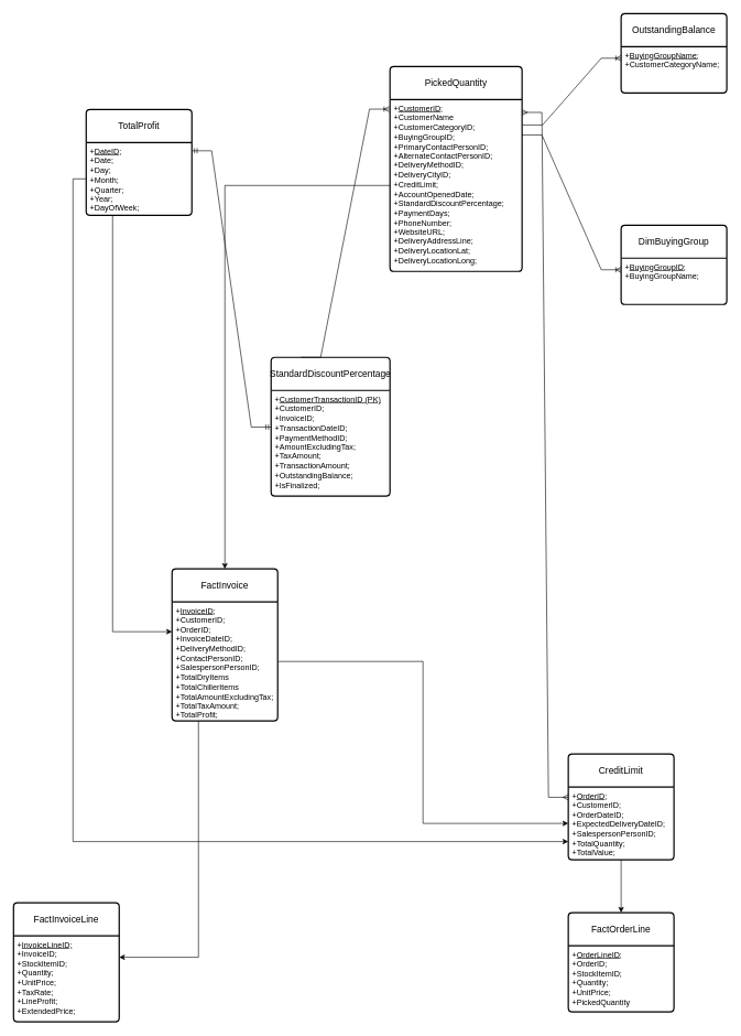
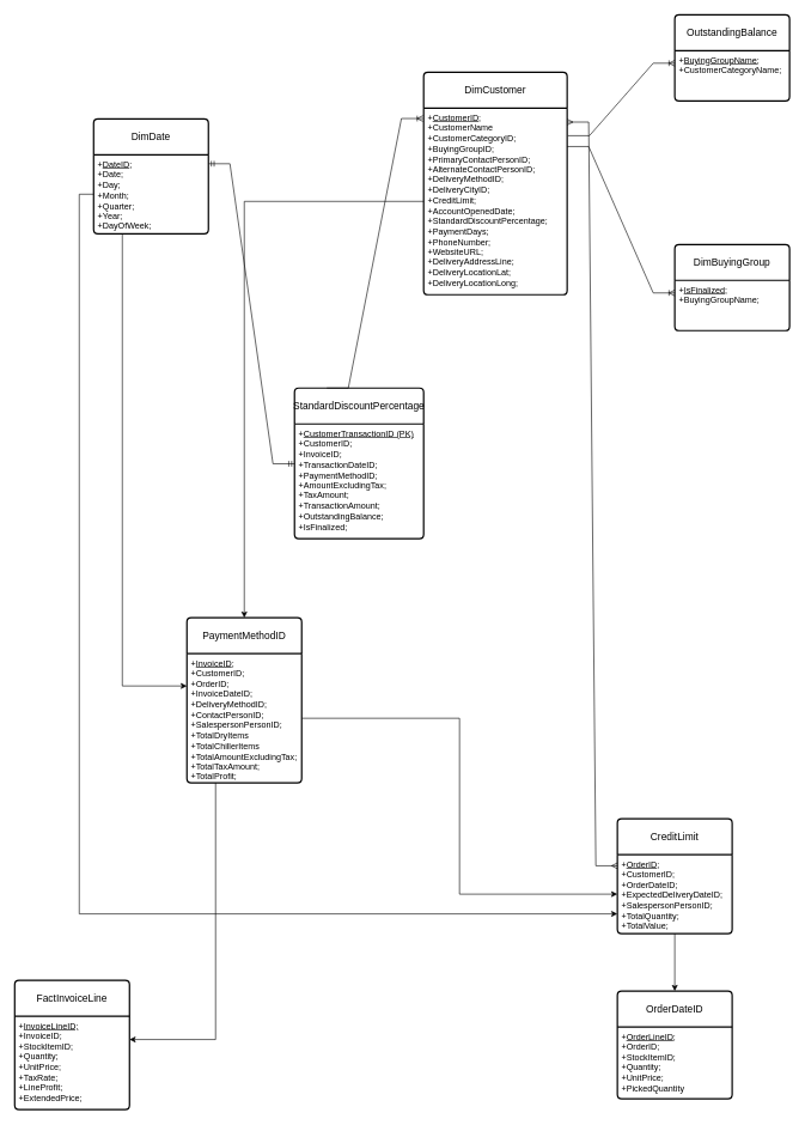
  <mxCell id="0" />
  <mxCell id="1" parent="0" />
  <mxCell id="2" value="DimBuyingGroup" style="swimlane;childLayout=stackLayout;horizontal=1;startSize=50;horizontalStack=0;rounded=1;fontSize=14;fontStyle=0;strokeWidth=2;resizeParent=0;resizeLast=1;shadow=0;dashed=0;align=center;arcSize=4;whiteSpace=wrap;html=1;" vertex="1" parent="1"><mxGeometry x="940" y="340" width="160" height="120" as="geometry" /></mxCell>
- <mxCell id="3" value="+&lt;span style=&quot;background-color: transparent;&quot;&gt;&lt;u&gt;BuyingGroupID&lt;/u&gt;;&lt;/span&gt;&lt;div&gt;+BuyingGroupName;&lt;/div&gt;" style="align=left;strokeColor=none;fillColor=none;spacingLeft=4;spacingRight=4;fontSize=12;verticalAlign=top;resizable=0;rotatable=0;part=1;html=1;whiteSpace=wrap;" vertex="1" parent="2"><mxGeometry y="50" width="160" height="70" as="geometry" /></mxCell>
+ <mxCell id="3" value="+&lt;span style=&quot;background-color: transparent;&quot;&gt;&lt;u&gt;IsFinalized&lt;/u&gt;;&lt;/span&gt;&lt;div&gt;+BuyingGroupName;&lt;/div&gt;" style="align=left;strokeColor=none;fillColor=none;spacingLeft=4;spacingRight=4;fontSize=12;verticalAlign=top;resizable=0;rotatable=0;part=1;html=1;whiteSpace=wrap;" vertex="1" parent="2"><mxGeometry y="50" width="160" height="70" as="geometry" /></mxCell>
  <mxCell id="4" value="OutstandingBalance" style="swimlane;childLayout=stackLayout;horizontal=1;startSize=50;horizontalStack=0;rounded=1;fontSize=14;fontStyle=0;strokeWidth=2;resizeParent=0;resizeLast=1;shadow=0;dashed=0;align=center;arcSize=4;whiteSpace=wrap;html=1;" vertex="1" parent="1"><mxGeometry x="940" y="20" width="160" height="120" as="geometry" /></mxCell>
  <mxCell id="5" value="+&lt;span style=&quot;text-decoration-line: underline; background-color: transparent;&quot;&gt;BuyingGroupName;&lt;/span&gt;&lt;div&gt;+CustomerCategoryName;&lt;/div&gt;" style="align=left;strokeColor=none;fillColor=none;spacingLeft=4;spacingRight=4;fontSize=12;verticalAlign=top;resizable=0;rotatable=0;part=1;html=1;whiteSpace=wrap;" vertex="1" parent="4"><mxGeometry y="50" width="160" height="70" as="geometry" /></mxCell>
- <mxCell id="6" value="FactInvoice" style="swimlane;childLayout=stackLayout;horizontal=1;startSize=50;horizontalStack=0;rounded=1;fontSize=14;fontStyle=0;strokeWidth=2;resizeParent=0;resizeLast=1;shadow=0;dashed=0;align=center;arcSize=4;whiteSpace=wrap;html=1;" vertex="1" parent="1"><mxGeometry x="260" y="860" width="160" height="230" as="geometry" /></mxCell>
+ <mxCell id="6" value="PaymentMethodID" style="swimlane;childLayout=stackLayout;horizontal=1;startSize=50;horizontalStack=0;rounded=1;fontSize=14;fontStyle=0;strokeWidth=2;resizeParent=0;resizeLast=1;shadow=0;dashed=0;align=center;arcSize=4;whiteSpace=wrap;html=1;" vertex="1" parent="1"><mxGeometry x="260" y="860" width="160" height="230" as="geometry" /></mxCell>
  <mxCell id="7" value="&lt;div&gt;+&lt;span style=&quot;background-color: transparent; color: light-dark(rgb(0, 0, 0), rgb(255, 255, 255));&quot;&gt;&lt;u&gt;InvoiceID&lt;/u&gt;;&lt;/span&gt;&lt;/div&gt;&lt;div&gt;+CustomerID;&lt;/div&gt;&lt;div&gt;+OrderID;&lt;/div&gt;&lt;div&gt;+InvoiceDateID;&lt;/div&gt;&lt;div&gt;+DeliveryMethodID;&lt;/div&gt;&lt;div&gt;+ContactPersonID;&lt;/div&gt;&lt;div&gt;+SalespersonPersonID;&lt;/div&gt;&lt;div&gt;+TotalDryItems&lt;/div&gt;&lt;div&gt;+TotalChillerItems&lt;/div&gt;&lt;div&gt;+TotalAmountExcludingTax;&lt;/div&gt;&lt;div&gt;&lt;span style=&quot;background-color: transparent; color: light-dark(rgb(0, 0, 0), rgb(255, 255, 255));&quot;&gt;+TotalTaxAmount;&lt;/span&gt;&lt;/div&gt;&lt;div&gt;+TotalProfit;&amp;nbsp;&lt;/div&gt;" style="align=left;strokeColor=none;fillColor=none;spacingLeft=4;spacingRight=4;fontSize=12;verticalAlign=top;resizable=0;rotatable=0;part=1;html=1;whiteSpace=wrap;" vertex="1" parent="6"><mxGeometry y="50" width="160" height="180" as="geometry" /></mxCell>
- <mxCell id="8" value="TotalProfit" style="swimlane;childLayout=stackLayout;horizontal=1;startSize=50;horizontalStack=0;rounded=1;fontSize=14;fontStyle=0;strokeWidth=2;resizeParent=0;resizeLast=1;shadow=0;dashed=0;align=center;arcSize=4;whiteSpace=wrap;html=1;" vertex="1" parent="1"><mxGeometry x="130" y="165" width="160" height="160" as="geometry" /></mxCell>
+ <mxCell id="8" value="DimDate" style="swimlane;childLayout=stackLayout;horizontal=1;startSize=50;horizontalStack=0;rounded=1;fontSize=14;fontStyle=0;strokeWidth=2;resizeParent=0;resizeLast=1;shadow=0;dashed=0;align=center;arcSize=4;whiteSpace=wrap;html=1;" vertex="1" parent="1"><mxGeometry x="130" y="165" width="160" height="160" as="geometry" /></mxCell>
  <mxCell id="9" value="+&lt;span style=&quot;background-color: transparent;&quot;&gt;&lt;u&gt;DateID&lt;/u&gt;;&lt;/span&gt;&lt;div&gt;+Date;&lt;/div&gt;&lt;div&gt;+Day;&lt;/div&gt;&lt;div&gt;+Month;&lt;/div&gt;&lt;div&gt;+Quarter;&lt;/div&gt;&lt;div&gt;+Year;&lt;/div&gt;&lt;div&gt;+DayOfWeek;&lt;/div&gt;" style="align=left;strokeColor=none;fillColor=none;spacingLeft=4;spacingRight=4;fontSize=12;verticalAlign=top;resizable=0;rotatable=0;part=1;html=1;whiteSpace=wrap;" vertex="1" parent="8"><mxGeometry y="50" width="160" height="110" as="geometry" /></mxCell>
- <mxCell id="10" value="FactOrderLine" style="swimlane;childLayout=stackLayout;horizontal=1;startSize=50;horizontalStack=0;rounded=1;fontSize=14;fontStyle=0;strokeWidth=2;resizeParent=0;resizeLast=1;shadow=0;dashed=0;align=center;arcSize=4;whiteSpace=wrap;html=1;" vertex="1" parent="1"><mxGeometry x="860" y="1380" width="160" height="150" as="geometry" /></mxCell>
+ <mxCell id="10" value="OrderDateID" style="swimlane;childLayout=stackLayout;horizontal=1;startSize=50;horizontalStack=0;rounded=1;fontSize=14;fontStyle=0;strokeWidth=2;resizeParent=0;resizeLast=1;shadow=0;dashed=0;align=center;arcSize=4;whiteSpace=wrap;html=1;" vertex="1" parent="1"><mxGeometry x="860" y="1380" width="160" height="150" as="geometry" /></mxCell>
  <mxCell id="11" value="+&lt;span style=&quot;background-color: transparent;&quot;&gt;&lt;u&gt;OrderLineID&lt;/u&gt;;&lt;/span&gt;&lt;div&gt;+OrderID;&lt;/div&gt;&lt;div&gt;+StockItemID;&lt;/div&gt;&lt;div&gt;+Quantity;&lt;/div&gt;&lt;div&gt;+UnitPrice;&lt;/div&gt;&lt;div&gt;+PickedQuantity&lt;/div&gt;" style="align=left;strokeColor=none;fillColor=none;spacingLeft=4;spacingRight=4;fontSize=12;verticalAlign=top;resizable=0;rotatable=0;part=1;html=1;whiteSpace=wrap;" vertex="1" parent="10"><mxGeometry y="50" width="160" height="100" as="geometry" /></mxCell>
  <mxCell id="12" value="CreditLimit" style="swimlane;childLayout=stackLayout;horizontal=1;startSize=50;horizontalStack=0;rounded=1;fontSize=14;fontStyle=0;strokeWidth=2;resizeParent=0;resizeLast=1;shadow=0;dashed=0;align=center;arcSize=4;whiteSpace=wrap;html=1;" vertex="1" parent="1"><mxGeometry x="860" y="1140" width="160" height="160" as="geometry" /></mxCell>
  <mxCell id="13" value="+&lt;span style=&quot;background-color: transparent;&quot;&gt;&lt;u&gt;OrderID&lt;/u&gt;;&lt;/span&gt;&lt;div&gt;+CustomerID;&lt;/div&gt;&lt;div&gt;+OrderDateID;&lt;/div&gt;&lt;div&gt;+ExpectedDeliveryDateID;&lt;/div&gt;&lt;div&gt;+SalespersonPersonID;&lt;/div&gt;&lt;div&gt;+TotalQuantity;&lt;/div&gt;&lt;div&gt;+TotalValue;&lt;/div&gt;" style="align=left;strokeColor=none;fillColor=none;spacingLeft=4;spacingRight=4;fontSize=12;verticalAlign=top;resizable=0;rotatable=0;part=1;html=1;whiteSpace=wrap;" vertex="1" parent="12"><mxGeometry y="50" width="160" height="110" as="geometry" /></mxCell>
  <mxCell id="14" value="FactInvoiceLine" style="swimlane;childLayout=stackLayout;horizontal=1;startSize=50;horizontalStack=0;rounded=1;fontSize=14;fontStyle=0;strokeWidth=2;resizeParent=0;resizeLast=1;shadow=0;dashed=0;align=center;arcSize=4;whiteSpace=wrap;html=1;" vertex="1" parent="1"><mxGeometry x="20" y="1365" width="160" height="180" as="geometry" /></mxCell>
  <mxCell id="15" value="+&lt;span style=&quot;background-color: transparent;&quot;&gt;&lt;u&gt;InvoiceLineID;&lt;/u&gt;&lt;/span&gt;&lt;div&gt;+InvoiceID;&lt;/div&gt;&lt;div&gt;+StockItemID;&lt;/div&gt;&lt;div&gt;+Quantity;&lt;/div&gt;&lt;div&gt;+UnitPrice;&lt;/div&gt;&lt;div&gt;+TaxRate;&lt;/div&gt;&lt;div&gt;+LineProfit;&lt;/div&gt;&lt;div&gt;+ExtendedPrice;&lt;/div&gt;" style="align=left;strokeColor=none;fillColor=none;spacingLeft=4;spacingRight=4;fontSize=12;verticalAlign=top;resizable=0;rotatable=0;part=1;html=1;whiteSpace=wrap;" vertex="1" parent="14"><mxGeometry y="50" width="160" height="130" as="geometry" /></mxCell>
- <mxCell id="16" value="PickedQuantity" style="swimlane;childLayout=stackLayout;horizontal=1;startSize=50;horizontalStack=0;rounded=1;fontSize=14;fontStyle=0;strokeWidth=2;resizeParent=0;resizeLast=1;shadow=0;dashed=0;align=center;arcSize=4;whiteSpace=wrap;html=1;" vertex="1" parent="1"><mxGeometry x="590" y="100" width="200" height="310" as="geometry" /></mxCell>
+ <mxCell id="16" value="DimCustomer" style="swimlane;childLayout=stackLayout;horizontal=1;startSize=50;horizontalStack=0;rounded=1;fontSize=14;fontStyle=0;strokeWidth=2;resizeParent=0;resizeLast=1;shadow=0;dashed=0;align=center;arcSize=4;whiteSpace=wrap;html=1;" vertex="1" parent="1"><mxGeometry x="590" y="100" width="200" height="310" as="geometry" /></mxCell>
  <mxCell id="17" value="+&lt;span style=&quot;background-color: transparent;&quot;&gt;&lt;u&gt;CustomerID&lt;/u&gt;;&lt;/span&gt;&lt;div&gt;+CustomerName&lt;/div&gt;&lt;div&gt;+CustomerCategoryID;&lt;/div&gt;&lt;div&gt;+BuyingGroupID;&lt;/div&gt;&lt;div&gt;+PrimaryContactPersonID;&lt;/div&gt;&lt;div&gt;+AlternateContactPersonID;&lt;/div&gt;&lt;div&gt;+DeliveryMethodID;&lt;/div&gt;&lt;div&gt;+DeliveryCityID;&lt;/div&gt;&lt;div&gt;+CreditLimit;&lt;/div&gt;&lt;div&gt;+AccountOpenedDate;&lt;/div&gt;&lt;div&gt;+StandardDiscountPercentage;&lt;/div&gt;&lt;div&gt;+PaymentDays;&lt;/div&gt;&lt;div&gt;+PhoneNumber;&lt;/div&gt;&lt;div&gt;+WebsiteURL;&lt;/div&gt;&lt;div&gt;+DeliveryAddressLine;&lt;/div&gt;&lt;div&gt;+DeliveryLocationLat;&lt;/div&gt;&lt;div&gt;+DeliveryLocationLong;&lt;/div&gt;" style="align=left;strokeColor=none;fillColor=none;spacingLeft=4;spacingRight=4;fontSize=12;verticalAlign=top;resizable=0;rotatable=0;part=1;html=1;whiteSpace=wrap;" vertex="1" parent="16"><mxGeometry y="50" width="200" height="260" as="geometry" /></mxCell>
  <mxCell id="18" value="StandardDiscountPercentage" style="swimlane;childLayout=stackLayout;horizontal=1;startSize=50;horizontalStack=0;rounded=1;fontSize=14;fontStyle=0;strokeWidth=2;resizeParent=0;resizeLast=1;shadow=0;dashed=0;align=center;arcSize=4;whiteSpace=wrap;html=1;" vertex="1" parent="1"><mxGeometry x="410" y="540" width="180" height="210" as="geometry" /></mxCell>
  <mxCell id="19" value="+&lt;span style=&quot;background-color: transparent;&quot;&gt;&lt;u&gt;CustomerTransactionID (PK)&lt;/u&gt;&lt;/span&gt;&lt;div&gt;+CustomerID;&lt;/div&gt;&lt;div&gt;+InvoiceID;&lt;/div&gt;&lt;div&gt;+TransactionDateID;&lt;/div&gt;&lt;div&gt;+PaymentMethodID;&lt;/div&gt;&lt;div&gt;+AmountExcludingTax;&lt;/div&gt;&lt;div&gt;+TaxAmount;&lt;/div&gt;&lt;div&gt;+TransactionAmount;&lt;/div&gt;&lt;div&gt;+OutstandingBalance;&lt;/div&gt;&lt;div&gt;+IsFinalized;&lt;/div&gt;" style="align=left;strokeColor=none;fillColor=none;spacingLeft=4;spacingRight=4;fontSize=12;verticalAlign=top;resizable=0;rotatable=0;part=1;html=1;whiteSpace=wrap;" vertex="1" parent="18"><mxGeometry y="50" width="180" height="160" as="geometry" /></mxCell>
  <mxCell id="20" value="" style="edgeStyle=entityRelationEdgeStyle;fontSize=12;html=1;endArrow=ERoneToMany;rounded=0;entryX=0;entryY=0.25;entryDx=0;entryDy=0;exitX=1;exitY=0.206;exitDx=0;exitDy=0;exitPerimeter=0;" edge="1" parent="1" source="17" target="3"><mxGeometry width="100" height="100" relative="1" as="geometry"><mxPoint x="1040" y="377.9" as="sourcePoint" /><mxPoint x="800" y="165" as="targetPoint" /></mxGeometry></mxCell>
  <mxCell id="21" value="" style="edgeStyle=entityRelationEdgeStyle;fontSize=12;html=1;endArrow=ERoneToMany;rounded=0;exitX=1.005;exitY=0.148;exitDx=0;exitDy=0;exitPerimeter=0;entryX=0;entryY=0.25;entryDx=0;entryDy=0;" edge="1" parent="1" source="17" target="5"><mxGeometry width="100" height="100" relative="1" as="geometry"><mxPoint x="510" y="430" as="sourcePoint" /><mxPoint x="610" y="330" as="targetPoint" /></mxGeometry></mxCell>
  <mxCell id="22" value="" style="edgeStyle=entityRelationEdgeStyle;fontSize=12;html=1;endArrow=ERmandOne;startArrow=ERmandOne;rounded=0;entryX=1;entryY=0.114;entryDx=0;entryDy=0;entryPerimeter=0;exitX=0;exitY=0.347;exitDx=0;exitDy=0;exitPerimeter=0;" edge="1" parent="1" source="19" target="9"><mxGeometry width="100" height="100" relative="1" as="geometry"><mxPoint x="460" y="480" as="sourcePoint" /><mxPoint x="340" y="250" as="targetPoint" /></mxGeometry></mxCell>
  <mxCell id="23" value="" style="edgeStyle=entityRelationEdgeStyle;fontSize=12;html=1;endArrow=ERoneToMany;rounded=0;entryX=-0.005;entryY=0.056;entryDx=0;entryDy=0;entryPerimeter=0;exitX=0.25;exitY=0;exitDx=0;exitDy=0;" edge="1" parent="1" source="18" target="17"><mxGeometry width="100" height="100" relative="1" as="geometry"><mxPoint x="300" y="540" as="sourcePoint" /><mxPoint x="560" y="380" as="targetPoint" /><Array as="points"><mxPoint x="360" y="530" /></Array></mxGeometry></mxCell>
  <mxCell id="24" value="" style="edgeStyle=entityRelationEdgeStyle;fontSize=12;html=1;endArrow=ERmany;startArrow=ERmany;rounded=0;entryX=1;entryY=0.075;entryDx=0;entryDy=0;entryPerimeter=0;exitX=0;exitY=0.141;exitDx=0;exitDy=0;exitPerimeter=0;" edge="1" parent="1" source="13" target="17"><mxGeometry width="100" height="100" relative="1" as="geometry"><mxPoint x="870" y="590" as="sourcePoint" /><mxPoint x="790" y="350" as="targetPoint" /></mxGeometry></mxCell>
  <mxCell id="25" style="edgeStyle=orthogonalEdgeStyle;rounded=0;orthogonalLoop=1;jettySize=auto;html=1;exitX=0.25;exitY=1;exitDx=0;exitDy=0;entryX=1;entryY=0.25;entryDx=0;entryDy=0;" edge="1" parent="1" source="7" target="15"><mxGeometry relative="1" as="geometry" /></mxCell>
  <mxCell id="26" style="edgeStyle=orthogonalEdgeStyle;rounded=0;orthogonalLoop=1;jettySize=auto;html=1;exitX=1;exitY=0.5;exitDx=0;exitDy=0;entryX=0;entryY=0.5;entryDx=0;entryDy=0;" edge="1" parent="1" source="7" target="13"><mxGeometry relative="1" as="geometry" /></mxCell>
  <mxCell id="27" style="edgeStyle=orthogonalEdgeStyle;rounded=0;orthogonalLoop=1;jettySize=auto;html=1;exitX=0.25;exitY=1;exitDx=0;exitDy=0;entryX=0;entryY=0.25;entryDx=0;entryDy=0;" edge="1" parent="1" source="9" target="7"><mxGeometry relative="1" as="geometry" /></mxCell>
  <mxCell id="28" style="edgeStyle=orthogonalEdgeStyle;rounded=0;orthogonalLoop=1;jettySize=auto;html=1;exitX=0;exitY=0.5;exitDx=0;exitDy=0;entryX=0;entryY=0.75;entryDx=0;entryDy=0;" edge="1" parent="1" source="9" target="13"><mxGeometry relative="1" as="geometry" /></mxCell>
  <mxCell id="29" style="edgeStyle=orthogonalEdgeStyle;rounded=0;orthogonalLoop=1;jettySize=auto;html=1;exitX=0;exitY=0.5;exitDx=0;exitDy=0;entryX=0.5;entryY=0;entryDx=0;entryDy=0;" edge="1" parent="1" source="17" target="6"><mxGeometry relative="1" as="geometry" /></mxCell>
  <mxCell id="30" style="edgeStyle=orthogonalEdgeStyle;rounded=0;orthogonalLoop=1;jettySize=auto;html=1;exitX=0.5;exitY=1;exitDx=0;exitDy=0;entryX=0.5;entryY=0;entryDx=0;entryDy=0;" edge="1" parent="1" source="13" target="10"><mxGeometry relative="1" as="geometry" /></mxCell>
